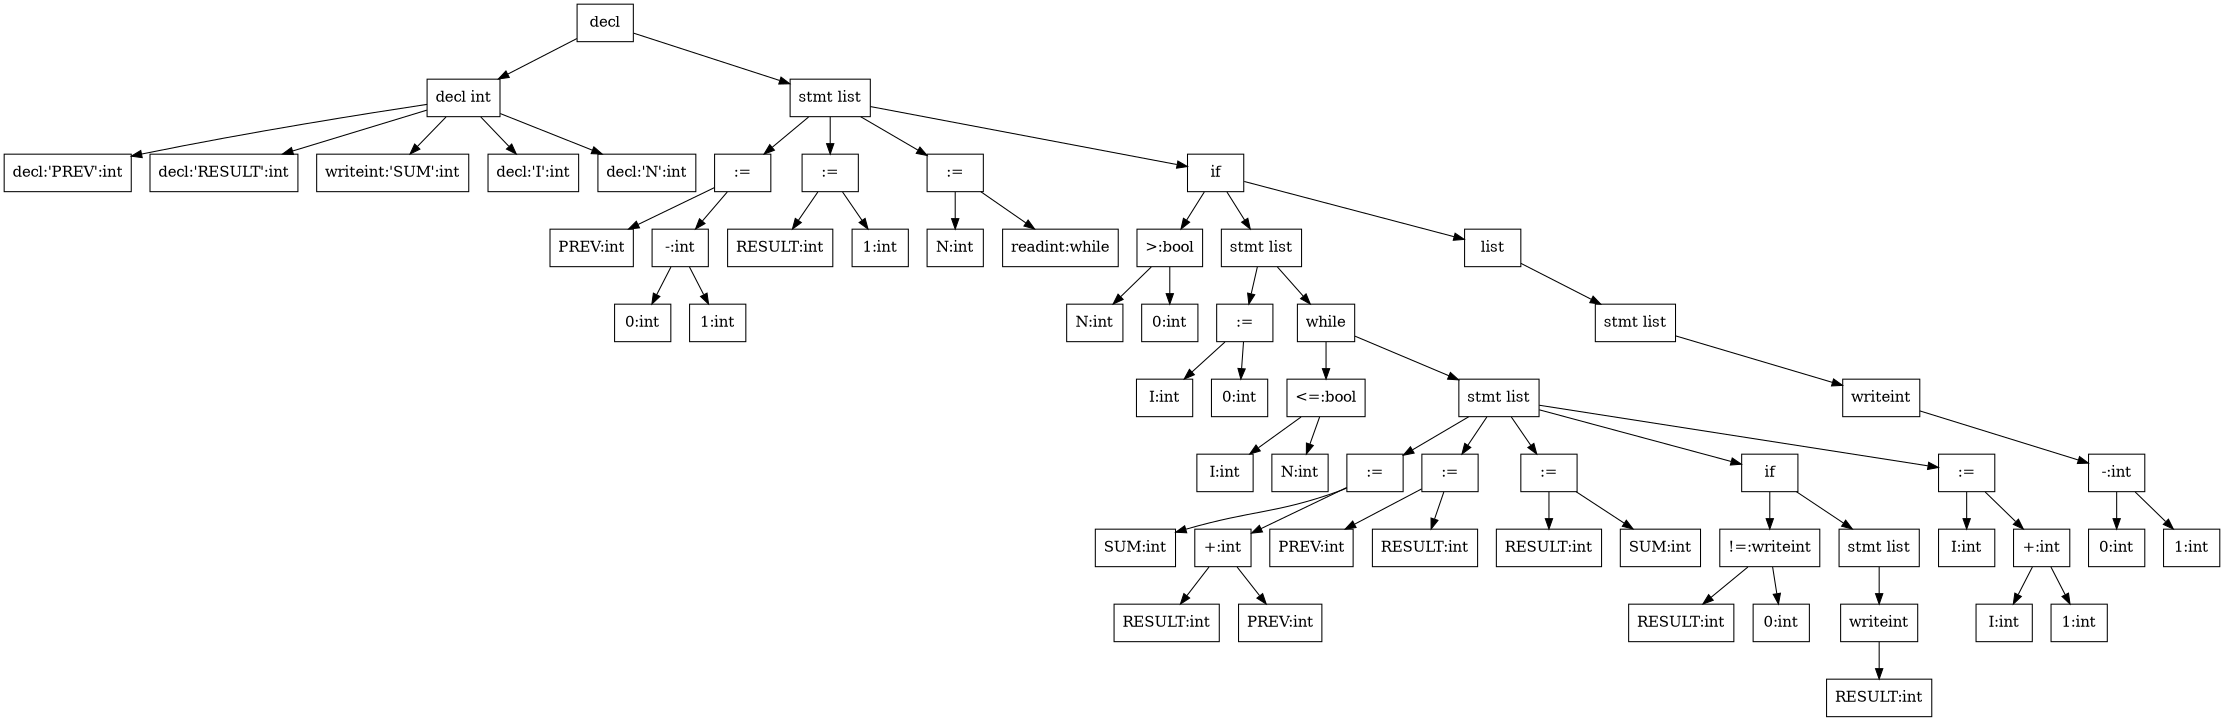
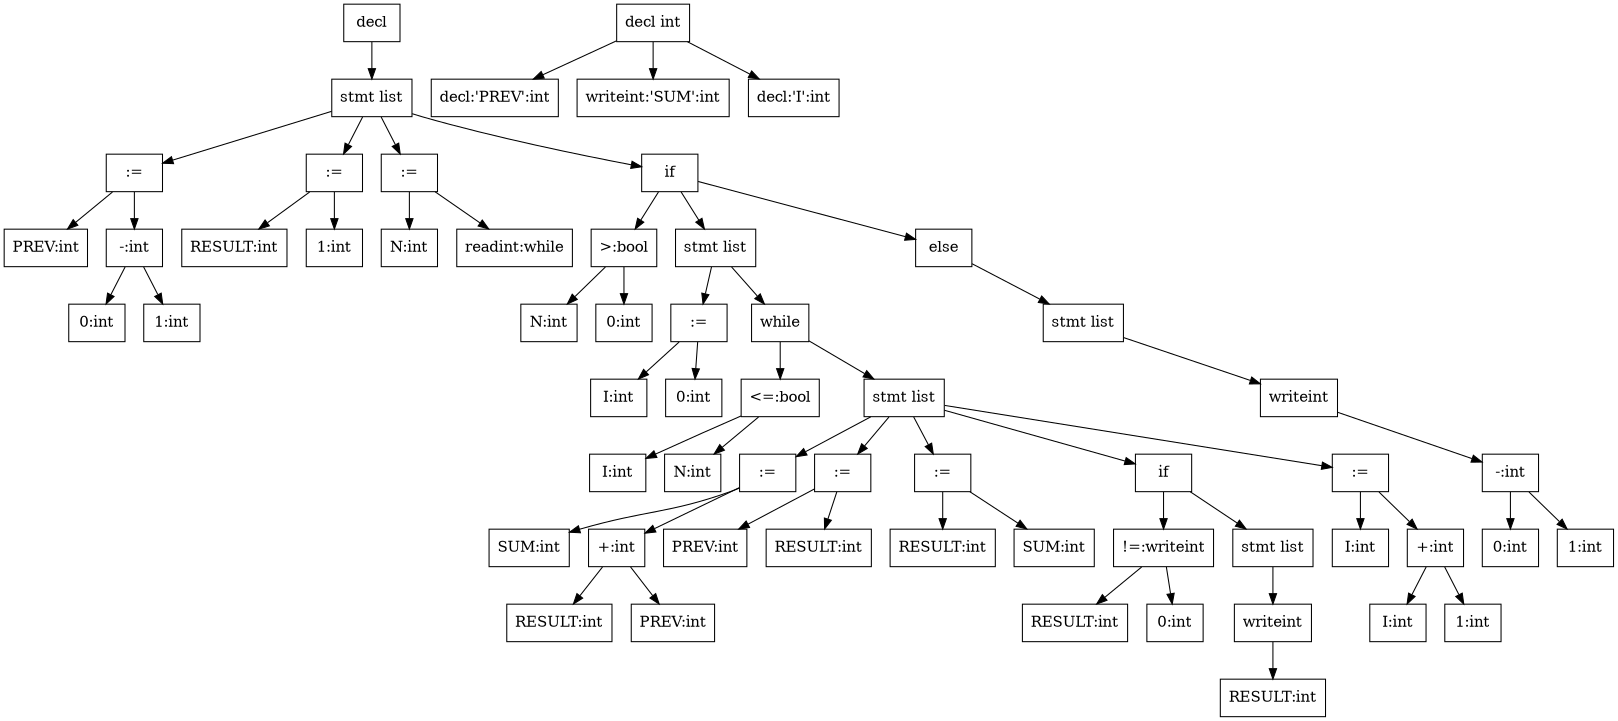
  digraph {
    node [fillcolor=white shape=box style=filled]
    n1 [label=decl]
    n2 [label="decl int"]
    n3 [label="stmt list"]
    n4 [label="decl:'PREV':int"]
-   n5 [label="decl:'RESULT':int"]
    n6 [label="writeint:'SUM':int"]
    n7 [label="decl:'I':int"]
-   n8 [label="decl:'N':int"]
    n9 [label=":="]
    n10 [label=":="]
    n11 [label=":="]
    n12 [label=if]
    n13 [label="PREV:int"]
    n14 [label="-:int"]
    n15 [label="RESULT:int"]
    n16 [label="1:int"]
    n17 [label="N:int"]
    n18 [label="readint:while"]
    n19 [label=">:bool"]
    n20 [label="stmt list"]
-   n21 [label=list]
+   n21 [label=else]
    n22 [label="0:int"]
    n23 [label="1:int"]
    n24 [label="N:int"]
    n25 [label="0:int"]
    n26 [label=":="]
    n27 [label=while]
    n28 [label="stmt list"]
    n29 [label="I:int"]
    n30 [label="0:int"]
    n31 [label="<=:bool"]
    n32 [label="stmt list"]
    n33 [label="I:int"]
    n34 [label="N:int"]
    n35 [label=":="]
    n36 [label=":="]
    n37 [label=":="]
    n38 [label=if]
    n39 [label=":="]
    n40 [label="SUM:int"]
    n41 [label="+:int"]
    n42 [label="PREV:int"]
    n43 [label="RESULT:int"]
    n44 [label="RESULT:int"]
    n45 [label="SUM:int"]
    n46 [label="!=:writeint"]
    n47 [label="stmt list"]
    n48 [label="I:int"]
    n49 [label="+:int"]
    n50 [label="RESULT:int"]
    n51 [label="PREV:int"]
    n52 [label="RESULT:int"]
    n53 [label="0:int"]
    n54 [label=writeint]
    n55 [label="RESULT:int"]
    n56 [label="I:int"]
    n57 [label="1:int"]
    n58 [label=writeint]
    n59 [label="-:int"]
    n60 [label="0:int"]
    n61 [label="1:int"]
-   n1 -> n2
    n1 -> n3
    n2 -> n4
-   n2 -> n5
    n2 -> n6
    n2 -> n7
-   n2 -> n8
    n3 -> n9
    n3 -> n10
    n3 -> n11
    n3 -> n12
    n9 -> n13
    n9 -> n14
    n10 -> n15
    n10 -> n16
    n11 -> n17
    n11 -> n18
    n12 -> n19
    n12 -> n20
    n12 -> n21
    n14 -> n22
    n14 -> n23
    n19 -> n24
    n19 -> n25
    n20 -> n26
    n20 -> n27
    n21 -> n28
    n26 -> n29
    n26 -> n30
    n27 -> n31
    n27 -> n32
    n28 -> n58
    n31 -> n33
    n31 -> n34
    n32 -> n35
    n32 -> n36
    n32 -> n37
    n32 -> n38
    n32 -> n39
    n35 -> n40
    n35 -> n41
    n36 -> n42
    n36 -> n43
    n37 -> n44
    n37 -> n45
    n38 -> n46
    n38 -> n47
    n39 -> n48
    n39 -> n49
    n41 -> n50
    n41 -> n51
    n46 -> n52
    n46 -> n53
    n47 -> n54
    n49 -> n56
    n49 -> n57
    n54 -> n55
    n58 -> n59
    n59 -> n60
    n59 -> n61
  }
